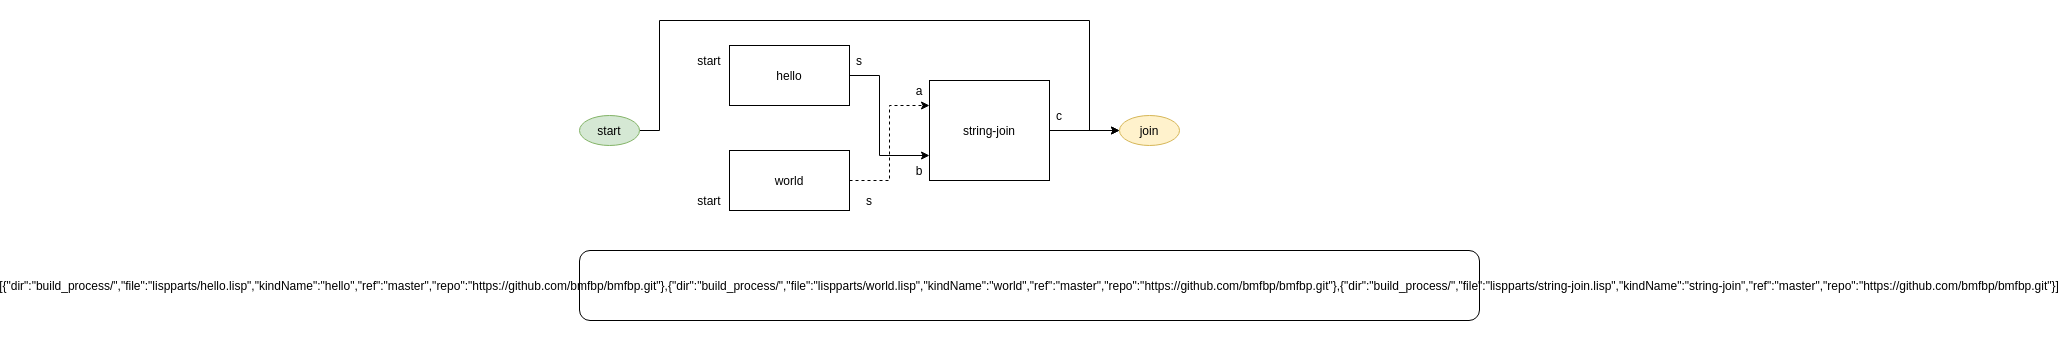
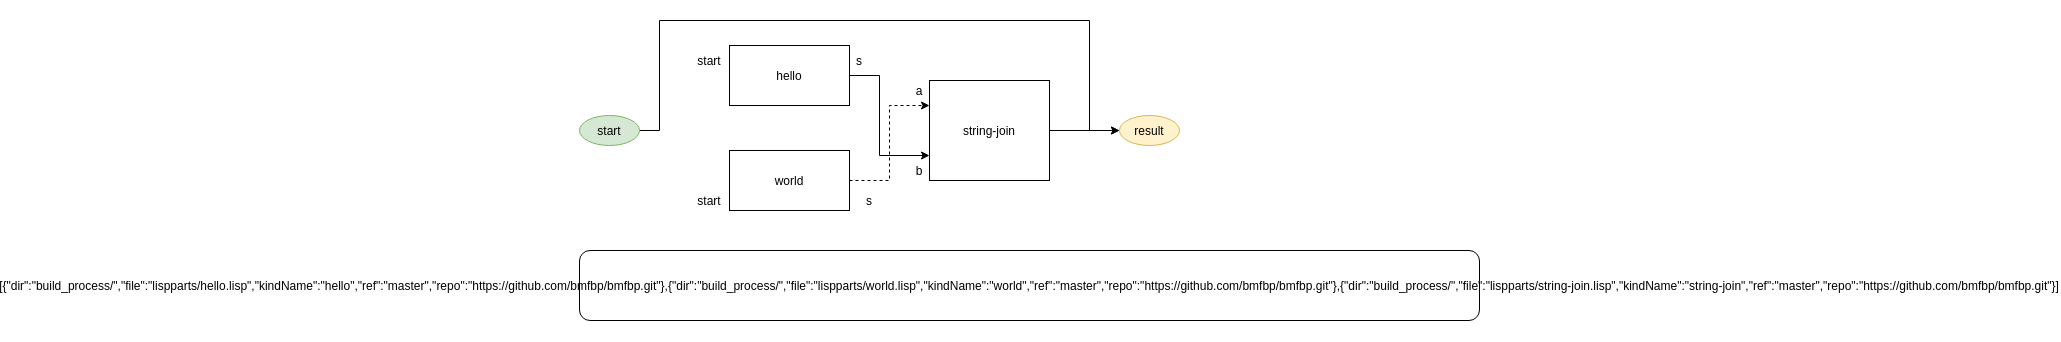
  <mxCell id="0" />
  <mxCell id="1" parent="0" />
  <mxCell id="2" style="edgeStyle=orthogonalEdgeStyle;rounded=0;orthogonalLoop=1;jettySize=auto;html=1;exitX=1;exitY=0.5;exitDx=0;exitDy=0;entryX=0;entryY=0.75;entryDx=0;entryDy=0;" edge="1" parent="1" source="3" target="7"><mxGeometry relative="1" as="geometry"><Array as="points"><mxPoint x="320" y="75" /><mxPoint x="320" y="155" /></Array></mxGeometry></mxCell>
  <mxCell id="3" value="hello" style="rounded=0;" parent="1" vertex="1"><mxGeometry x="170" y="45" width="120" height="60" as="geometry" /></mxCell>
  <mxCell id="4" style="edgeStyle=orthogonalEdgeStyle;rounded=0;orthogonalLoop=1;jettySize=auto;html=1;exitX=1;exitY=0.5;exitDx=0;exitDy=0;entryX=0;entryY=0.25;entryDx=0;entryDy=0;dashed=1;" edge="1" parent="1" source="5" target="7"><mxGeometry relative="1" as="geometry" /></mxCell>
  <mxCell id="5" value="world" style="rounded=0;" parent="1" vertex="1"><mxGeometry x="170" y="150" width="120" height="60" as="geometry" /></mxCell>
  <mxCell id="6" style="edgeStyle=orthogonalEdgeStyle;rounded=0;orthogonalLoop=1;jettySize=auto;html=1;exitX=1;exitY=0.5;exitDx=0;exitDy=0;entryX=0;entryY=0.5;entryDx=0;entryDy=0;" parent="1" source="7" target="15" edge="1"><mxGeometry relative="1" as="geometry" /></mxCell>
  <mxCell id="7" value="string-join" style="rounded=0;" parent="1" vertex="1"><mxGeometry x="370" y="80" width="120" height="100" as="geometry" /></mxCell>
- <mxCell id="8" value="c" style="text;strokeColor=none;fillColor=none;align=center;verticalAlign=middle;rounded=0;" parent="1" vertex="1"><mxGeometry x="490" y="105" width="20" height="20" as="geometry" /></mxCell>
  <mxCell id="9" value="s" style="text;strokeColor=none;fillColor=none;align=center;verticalAlign=middle;rounded=0;" parent="1" vertex="1"><mxGeometry x="290" y="50" width="20" height="20" as="geometry" /></mxCell>
  <mxCell id="10" value="s" style="text;strokeColor=none;fillColor=none;align=center;verticalAlign=middle;rounded=0;" parent="1" vertex="1"><mxGeometry x="300" y="190" width="20" height="20" as="geometry" /></mxCell>
  <mxCell id="11" value="a" style="text;strokeColor=none;fillColor=none;align=center;verticalAlign=middle;rounded=0;" parent="1" vertex="1"><mxGeometry x="350" y="80" width="20" height="20" as="geometry" /></mxCell>
  <mxCell id="12" value="b" style="text;strokeColor=none;fillColor=none;align=center;verticalAlign=middle;rounded=0;" parent="1" vertex="1"><mxGeometry x="350" y="160" width="20" height="20" as="geometry" /></mxCell>
  <mxCell id="13" style="edgeStyle=orthogonalEdgeStyle;rounded=0;orthogonalLoop=1;jettySize=auto;html=1;exitX=1;exitY=0.5;exitDx=0;exitDy=0;entryX=0;entryY=0.5;entryDx=0;entryDy=0;" edge="1" parent="1" source="14" target="15"><mxGeometry relative="1" as="geometry"><Array as="points"><mxPoint x="100" y="130" /><mxPoint x="100" y="20" /><mxPoint x="530" y="20" /><mxPoint x="530" y="130" /></Array></mxGeometry></mxCell>
  <mxCell id="14" value="start" style="ellipse;fillColor=#d5e8d4;strokeColor=#82b366;" parent="1" vertex="1"><mxGeometry x="20" y="115" width="60" height="30" as="geometry" /></mxCell>
- <mxCell id="15" value="join" style="ellipse;fillColor=#fff2cc;strokeColor=#d6b656;" parent="1" vertex="1"><mxGeometry x="560" y="115" width="60" height="30" as="geometry" /></mxCell>
+ <mxCell id="15" value="result" style="ellipse;fillColor=#fff2cc;strokeColor=#d6b656;" parent="1" vertex="1"><mxGeometry x="560" y="115" width="60" height="30" as="geometry" /></mxCell>
  <mxCell id="16" value="[{&quot;dir&quot;:&quot;build_process/&quot;,&quot;file&quot;:&quot;lispparts/hello.lisp&quot;,&quot;kindName&quot;:&quot;hello&quot;,&quot;ref&quot;:&quot;master&quot;,&quot;repo&quot;:&quot;https://github.com/bmfbp/bmfbp.git&quot;},{&quot;dir&quot;:&quot;build_process/&quot;,&quot;file&quot;:&quot;lispparts/world.lisp&quot;,&quot;kindName&quot;:&quot;world&quot;,&quot;ref&quot;:&quot;master&quot;,&quot;repo&quot;:&quot;https://github.com/bmfbp/bmfbp.git&quot;},{&quot;dir&quot;:&quot;build_process/&quot;,&quot;file&quot;:&quot;lispparts/string-join.lisp&quot;,&quot;kindName&quot;:&quot;string-join&quot;,&quot;ref&quot;:&quot;master&quot;,&quot;repo&quot;:&quot;https://github.com/bmfbp/bmfbp.git&quot;}]" style="rounded=1;" parent="1" vertex="1"><mxGeometry x="20" y="250" width="900" height="70" as="geometry" /></mxCell>
  <mxCell id="17" value="start" style="text;strokeColor=none;fillColor=none;align=center;verticalAlign=middle;rounded=0;" parent="1" vertex="1"><mxGeometry x="130" y="50" width="40" height="20" as="geometry" /></mxCell>
  <mxCell id="18" value="start" style="text;strokeColor=none;fillColor=none;align=center;verticalAlign=middle;rounded=0;" parent="1" vertex="1"><mxGeometry x="130" y="190" width="40" height="20" as="geometry" /></mxCell>
